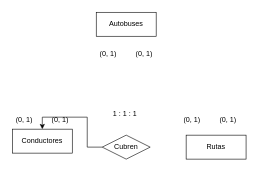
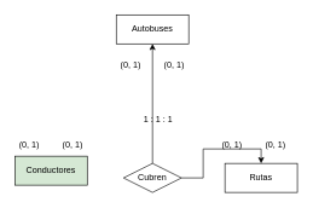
  <mxCell id="0" />
  <mxCell id="1" parent="0" />
- <mxCell id="2" value="Conductores" style="whiteSpace=wrap;html=1;align=center;" vertex="1" parent="1"><mxGeometry x="20" y="215" width="100" height="40" as="geometry" /></mxCell>
+ <mxCell id="2" value="Conductores" style="whiteSpace=wrap;html=1;align=center;fillColor=#d5e8d4;" vertex="1" parent="1"><mxGeometry x="20" y="215" width="100" height="40" as="geometry" /></mxCell>
  <mxCell id="3" value="Autobuses" style="whiteSpace=wrap;html=1;align=center;" vertex="1" parent="1"><mxGeometry x="160" y="20" width="100" height="40" as="geometry" /></mxCell>
  <mxCell id="4" value="Rutas" style="whiteSpace=wrap;html=1;align=center;" vertex="1" parent="1"><mxGeometry x="310" y="225" width="100" height="40" as="geometry" /></mxCell>
- <mxCell id="7" style="edgeStyle=orthogonalEdgeStyle;rounded=0;orthogonalLoop=1;jettySize=auto;html=1;entryX=0.5;entryY=0;entryDx=0;entryDy=0;" edge="1" parent="1" source="8" target="2"><mxGeometry relative="1" as="geometry" /></mxCell>
+ <mxCell id="5" style="edgeStyle=orthogonalEdgeStyle;rounded=0;orthogonalLoop=1;jettySize=auto;html=1;entryX=0.5;entryY=1;entryDx=0;entryDy=0;" edge="1" parent="1" source="8" target="3"><mxGeometry relative="1" as="geometry" /></mxCell>
+ <mxCell id="6" style="edgeStyle=orthogonalEdgeStyle;rounded=0;orthogonalLoop=1;jettySize=auto;html=1;entryX=0.5;entryY=0;entryDx=0;entryDy=0;" edge="1" parent="1" source="8" target="4"><mxGeometry relative="1" as="geometry" /></mxCell>
  <mxCell id="8" value="Cubren" style="shape=rhombus;perimeter=rhombusPerimeter;whiteSpace=wrap;html=1;align=center;" vertex="1" parent="1"><mxGeometry x="170" y="225" width="80" height="40" as="geometry" /></mxCell>
  <mxCell id="9" value="(0, 1)" style="text;strokeColor=none;fillColor=none;spacingLeft=4;spacingRight=4;overflow=hidden;rotatable=0;points=[[0,0.5],[1,0.5]];portConstraint=eastwest;fontSize=12;whiteSpace=wrap;html=1;" vertex="1" parent="1"><mxGeometry x="360" y="185" width="40" height="30" as="geometry" /></mxCell>
  <mxCell id="10" value="(0, 1)" style="text;strokeColor=none;fillColor=none;spacingLeft=4;spacingRight=4;overflow=hidden;rotatable=0;points=[[0,0.5],[1,0.5]];portConstraint=eastwest;fontSize=12;whiteSpace=wrap;html=1;" vertex="1" parent="1"><mxGeometry x="20" y="185" width="40" height="30" as="geometry" /></mxCell>
  <mxCell id="11" value="(0, 1)" style="text;strokeColor=none;fillColor=none;spacingLeft=4;spacingRight=4;overflow=hidden;rotatable=0;points=[[0,0.5],[1,0.5]];portConstraint=eastwest;fontSize=12;whiteSpace=wrap;html=1;" vertex="1" parent="1"><mxGeometry x="220" y="75" width="40" height="30" as="geometry" /></mxCell>
  <mxCell id="12" value="(0, 1)" style="text;strokeColor=none;fillColor=none;spacingLeft=4;spacingRight=4;overflow=hidden;rotatable=0;points=[[0,0.5],[1,0.5]];portConstraint=eastwest;fontSize=12;whiteSpace=wrap;html=1;" vertex="1" parent="1"><mxGeometry x="160" y="75" width="40" height="30" as="geometry" /></mxCell>
  <mxCell id="13" value="(0, 1)" style="text;strokeColor=none;fillColor=none;spacingLeft=4;spacingRight=4;overflow=hidden;rotatable=0;points=[[0,0.5],[1,0.5]];portConstraint=eastwest;fontSize=12;whiteSpace=wrap;html=1;" vertex="1" parent="1"><mxGeometry x="80" y="185" width="40" height="30" as="geometry" /></mxCell>
  <mxCell id="14" value="(0, 1)" style="text;strokeColor=none;fillColor=none;spacingLeft=4;spacingRight=4;overflow=hidden;rotatable=0;points=[[0,0.5],[1,0.5]];portConstraint=eastwest;fontSize=12;whiteSpace=wrap;html=1;" vertex="1" parent="1"><mxGeometry x="300" y="185" width="40" height="30" as="geometry" /></mxCell>
- <mxCell id="15" value="1 : 1 : 1" style="text;strokeColor=none;fillColor=none;spacingLeft=4;spacingRight=4;overflow=hidden;rotatable=0;points=[[0,0.5],[1,0.5]];portConstraint=eastwest;fontSize=12;whiteSpace=wrap;html=1;" vertex="1" parent="1"><mxGeometry x="181.5" y="175" width="57" height="30" as="geometry" /></mxCell>
+ <mxCell id="15" value="1 : 1 : 1" style="text;strokeColor=none;fillColor=none;spacingLeft=4;spacingRight=4;overflow=hidden;rotatable=0;points=[[0,0.5],[1,0.5]];portConstraint=eastwest;fontSize=12;whiteSpace=wrap;html=1;" vertex="1" parent="1"><mxGeometry x="191.5" y="150" width="57" height="30" as="geometry" /></mxCell>
